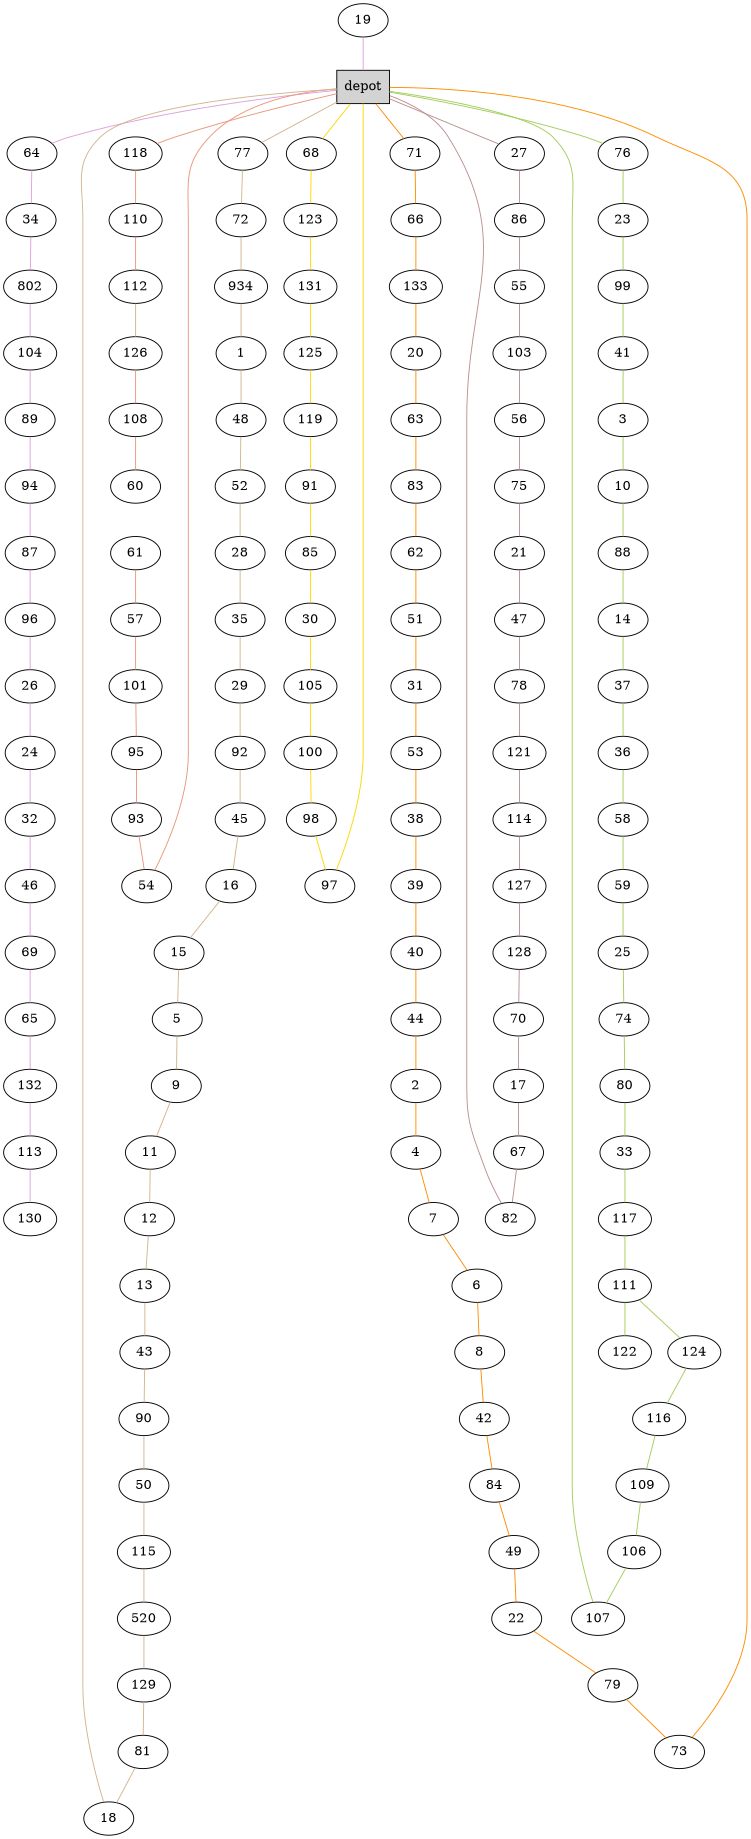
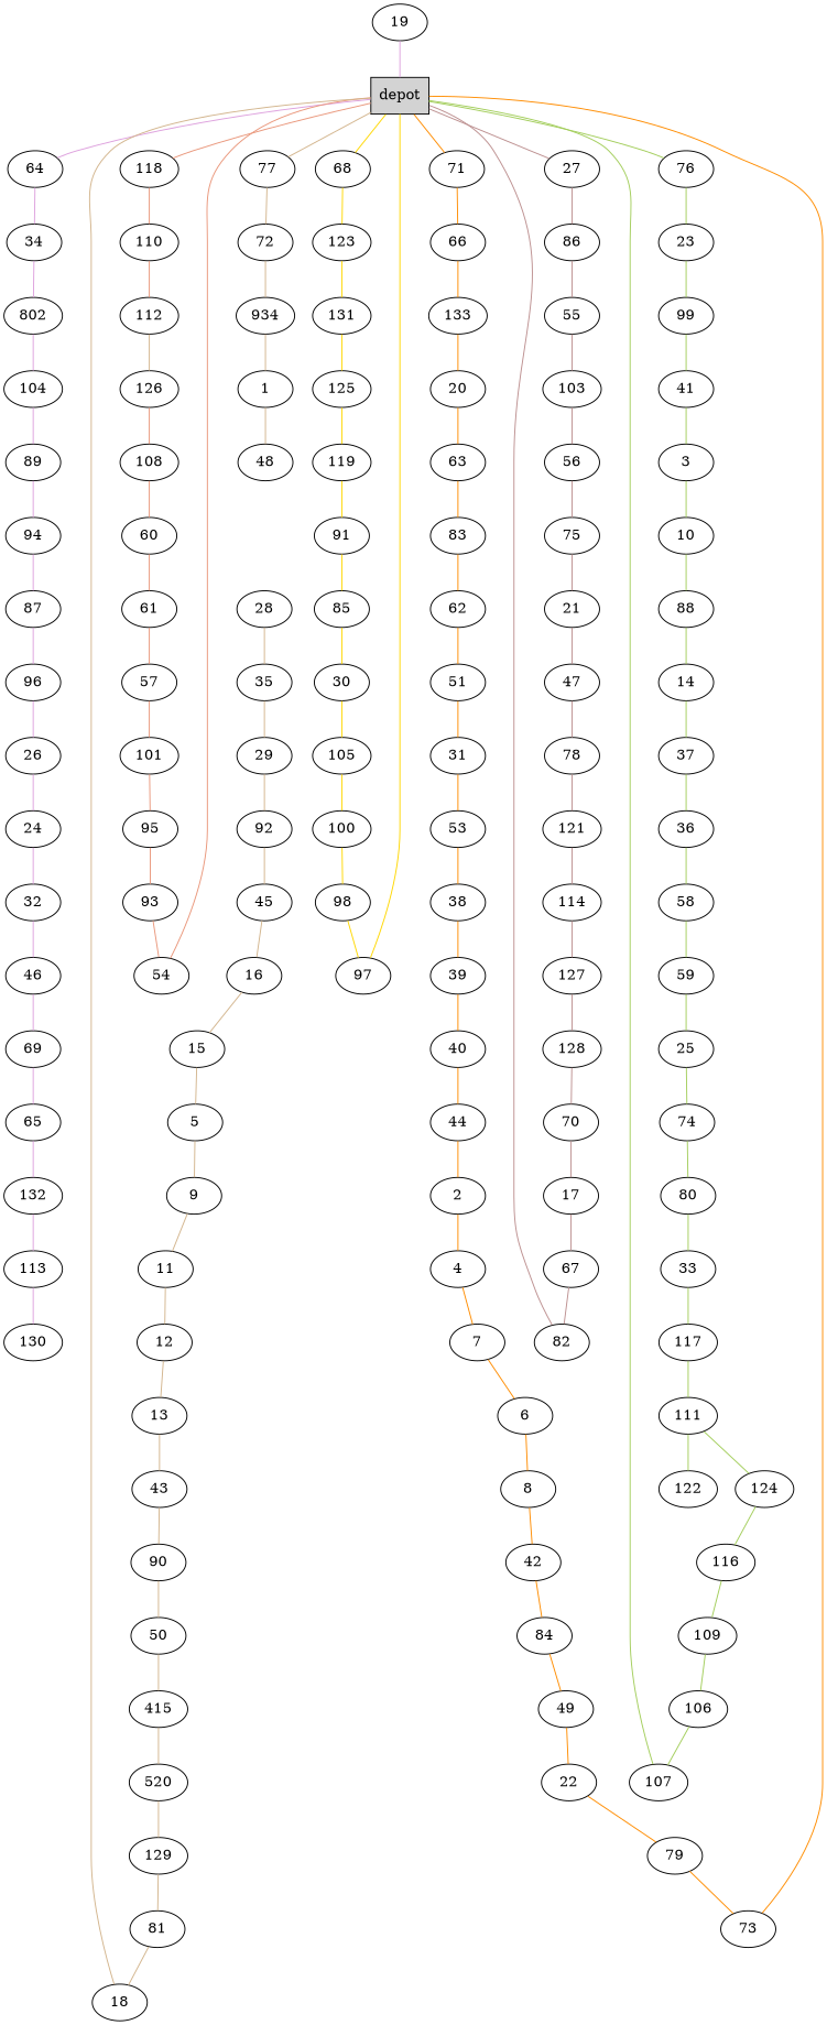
  graph {
    node [shape=ellipse]
    edge [color=tan]
    n1 [label=depot shape=box style=filled]
    118
    68
    64
    77
    71
    27
    76
    110
    123
    34
    72
    66
    86
    23
    112
    126
    108
    60
    61
    57
    101
    95
    93
    54
    131
    125
    119
    91
    85
    30
    105
    100
    98
    97
    n36 [label=802]
    104
    89
    94
    87
    96
    26
    24
    32
    46
    69
    65
    132
    113
    130
    19
    n52 [label=934]
    1
    48
-   52
    28
    35
    29
    92
    45
    16
    15
    5
    9
    11
    12
    13
    43
    90
    50
-   115
+   115 [label=415]
    n72 [label=520]
    129
    81
    18
    133
    20
    63
    83
    62
    51
    31
    53
    38
    39
    40
    44
    2
    4
    7
    6
    8
    42
    84
    49
    22
    79
    73
    55
    103
    56
    75
    21
    47
    78
    121
    114
    127
    128
    70
    17
    67
    82
    99
    41
    3
    10
    88
    14
    37
    36
    58
    59
    25
    74
    80
    33
    117
    111
    122
    124
    116
    109
    106
    107
    n1 -- 118 [color=darksalmon]
    n1 -- 68 [color=gold]
    n1 -- 64 [color=plum]
    n1 -- 77
    n1 -- 71 [color=darkorange]
    n1 -- 27 [color=rosybrown]
    n1 -- 76 [color=darkolivegreen3]
    118 -- 110 [color=darksalmon]
    68 -- 123 [color=gold]
    64 -- 34 [color=plum]
    77 -- 72
    71 -- 66 [color=darkorange]
    27 -- 86 [color=rosybrown]
    76 -- 23 [color=darkolivegreen3]
    110 -- 112 [color=darksalmon]
    123 -- 131 [color=gold]
    34 -- n36 [color=plum]
    72 -- n52
    66 -- 133 [color=darkorange]
    86 -- 55 [color=rosybrown]
    23 -- 99 [color=darkolivegreen3]
    112 -- 126
    126 -- 108 [color=darksalmon]
    108 -- 60 [color=darksalmon]
+   60 -- 61 [color=darksalmon]
    61 -- 57 [color=darksalmon]
    57 -- 101 [color=darksalmon]
    101 -- 95 [color=darksalmon]
    95 -- 93 [color=darksalmon]
    93 -- 54 [color=darksalmon]
    54 -- n1 [color=darksalmon]
    131 -- 125 [color=gold]
    125 -- 119 [color=gold]
    119 -- 91 [color=gold]
    91 -- 85 [color=gold]
    85 -- 30 [color=gold]
    30 -- 105 [color=gold]
    105 -- 100 [color=gold]
    100 -- 98 [color=gold]
    98 -- 97 [color=gold]
    97 -- n1 [color=gold]
    n36 -- 104 [color=plum]
    104 -- 89 [color=plum]
    89 -- 94 [color=plum]
    94 -- 87 [color=plum]
    87 -- 96 [color=plum]
    96 -- 26 [color=plum]
    26 -- 24 [color=plum]
    24 -- 32 [color=plum]
    32 -- 46 [color=plum]
    46 -- 69 [color=plum]
    69 -- 65 [color=plum]
    65 -- 132 [color=plum]
    132 -- 113 [color=plum]
    113 -- 130 [color=plum]
    19 -- n1 [color=plum]
    n52 -- 1
    1 -- 48
-   48 -- 52
-   52 -- 28
    28 -- 35
    35 -- 29
    29 -- 92
    92 -- 45
    45 -- 16
    16 -- 15
    15 -- 5
    5 -- 9
    9 -- 11
    11 -- 12
    12 -- 13
    13 -- 43
    43 -- 90
    90 -- 50
    50 -- 115
    115 -- n72
    n72 -- 129
    129 -- 81
    81 -- 18
    18 -- n1
    133 -- 20 [color=darkorange]
    20 -- 63 [color=darkorange]
    63 -- 83 [color=darkorange]
    83 -- 62 [color=darkorange]
    62 -- 51 [color=darkorange]
    51 -- 31 [color=darkorange]
    31 -- 53 [color=darkorange]
    53 -- 38 [color=darkorange]
    38 -- 39 [color=darkorange]
    39 -- 40 [color=darkorange]
    40 -- 44 [color=darkorange]
    44 -- 2 [color=darkorange]
    2 -- 4 [color=darkorange]
    4 -- 7 [color=darkorange]
    7 -- 6 [color=darkorange]
    6 -- 8 [color=darkorange]
    8 -- 42 [color=darkorange]
    42 -- 84 [color=darkorange]
    84 -- 49 [color=darkorange]
    49 -- 22 [color=darkorange]
    22 -- 79 [color=darkorange]
    79 -- 73 [color=darkorange]
    73 -- n1 [color=darkorange]
    55 -- 103 [color=rosybrown]
    103 -- 56 [color=rosybrown]
    56 -- 75 [color=rosybrown]
    75 -- 21 [color=rosybrown]
    21 -- 47 [color=rosybrown]
    47 -- 78 [color=rosybrown]
    78 -- 121 [color=rosybrown]
    121 -- 114 [color=rosybrown]
    114 -- 127 [color=rosybrown]
    127 -- 128 [color=rosybrown]
    128 -- 70 [color=rosybrown]
    70 -- 17 [color=rosybrown]
    17 -- 67 [color=rosybrown]
    67 -- 82 [color=rosybrown]
    82 -- n1 [color=rosybrown]
    99 -- 41 [color=darkolivegreen3]
    41 -- 3 [color=darkolivegreen3]
    3 -- 10 [color=darkolivegreen3]
    10 -- 88 [color=darkolivegreen3]
    88 -- 14 [color=darkolivegreen3]
    14 -- 37 [color=darkolivegreen3]
    37 -- 36 [color=darkolivegreen3]
    36 -- 58 [color=darkolivegreen3]
    58 -- 59 [color=darkolivegreen3]
    59 -- 25 [color=darkolivegreen3]
    25 -- 74 [color=darkolivegreen3]
    74 -- 80 [color=darkolivegreen3]
    80 -- 33 [color=darkolivegreen3]
    33 -- 117 [color=darkolivegreen3]
    117 -- 111 [color=darkolivegreen3]
    111 -- 122 [color=darkolivegreen3]
    111 -- 124 [color=darkolivegreen3]
    124 -- 116 [color=darkolivegreen3]
    116 -- 109 [color=darkolivegreen3]
    109 -- 106 [color=darkolivegreen3]
    106 -- 107 [color=darkolivegreen3]
    107 -- n1 [color=darkolivegreen3]
  }
